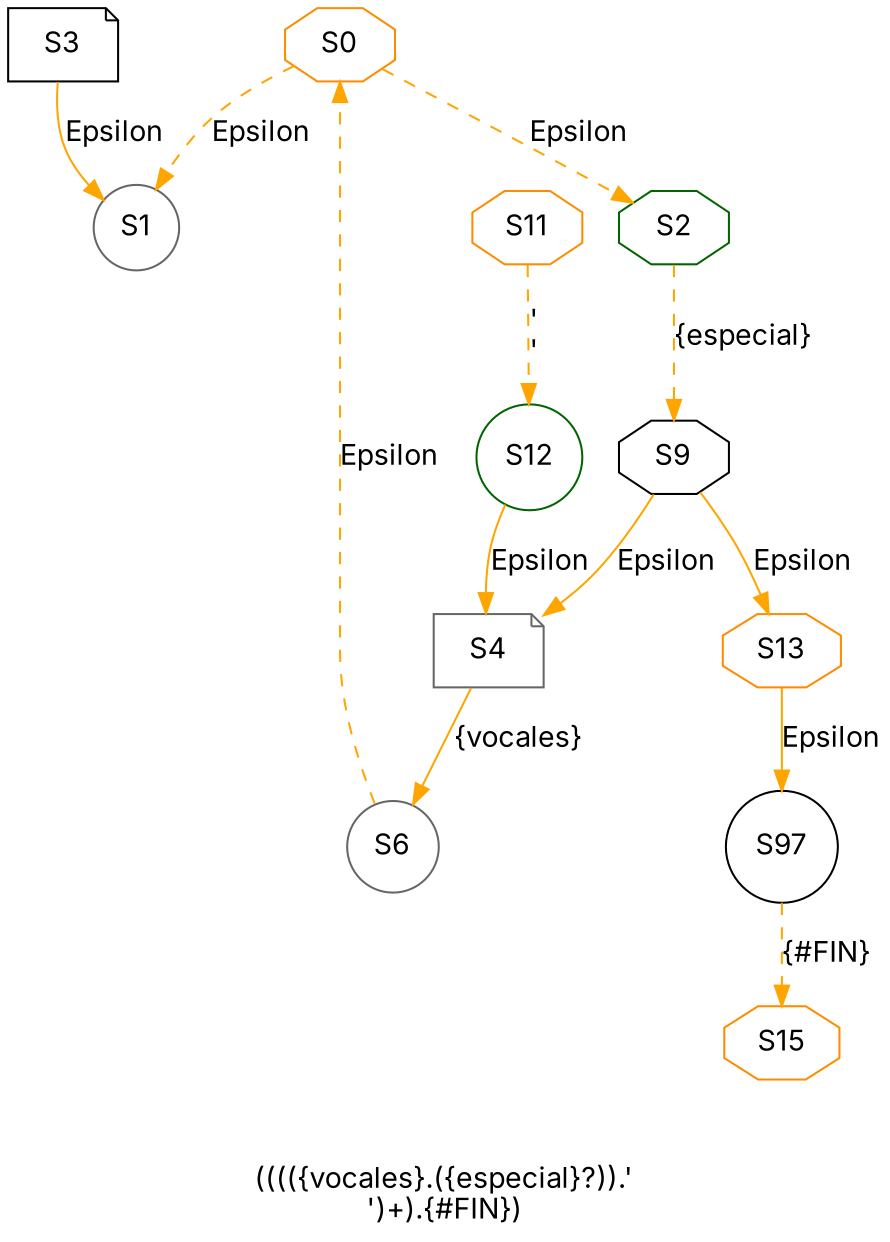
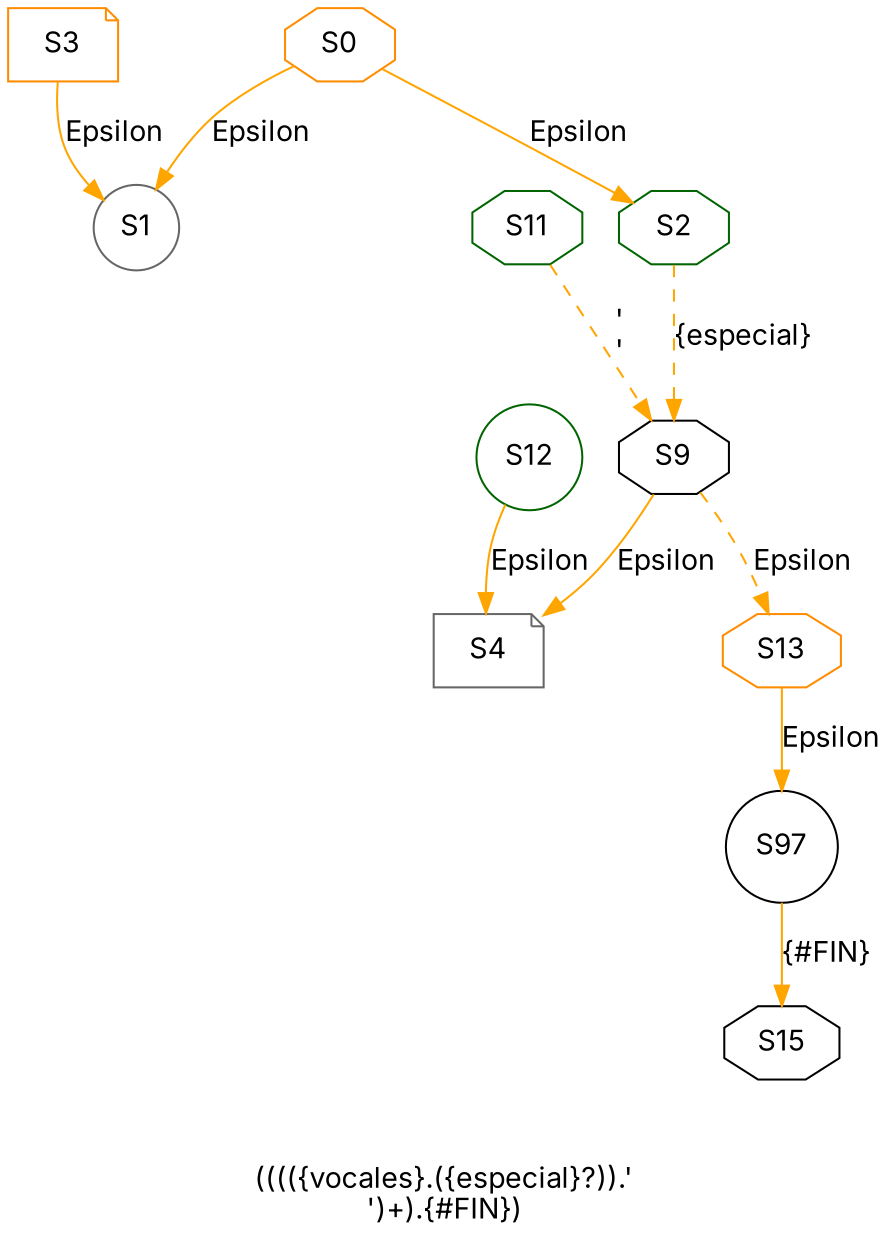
  digraph {
    fontname=Inter
    label="(((({vocales}.({especial}?)).'\n')+).{#FIN})"
    rankdir=TB
    node [color=darkorange fontname=Inter shape=octagon]
    edge [color=orange fontname=Inter style=solid]
    n1 [label=S0]
    n2 [color=gray40 label=S1 shape=circle]
    n3 [color=darkgreen label=S2]
    n4 [color=black label=S9]
-   n5 [label=S11]
-   n6 [color=black label=S3 shape=note]
+   n5 [color=darkgreen label=S11]
+   n6 [label=S3 shape=note]
    n7 [color=gray40 label=S4 shape=note]
-   n8 [color=gray40 label=S6 shape=circle]
    n9 [label=S13]
    n10 [color=black label=S97 shape=circle]
    n11 [color=darkgreen label=S12 shape=circle]
-   n12 [label=S15]
-   n1 -> n2 [label=Epsilon style=dashed]
-   n1 -> n3 [label=Epsilon style=dashed]
+   n12 [color=black label=S15]
+   n1 -> n2 [label=Epsilon]
+   n1 -> n3 [label=Epsilon]
    n3 -> n4 [label="{especial}" style=dashed]
    n4 -> n7 [label=Epsilon]
-   n4 -> n9 [label=Epsilon]
-   n5 -> n11 [label="'\n'" style=dashed]
+   n4 -> n9 [label=Epsilon style=dashed]
+   n5 -> n4 [label="'\n'" style=dashed]
    n6 -> n2 [label=Epsilon]
-   n7 -> n8 [label="{vocales}"]
-   n8 -> n1 [label=Epsilon style=dashed]
    n9 -> n10 [label=Epsilon]
-   n10 -> n12 [label="{#FIN}" style=dashed]
+   n10 -> n12 [label="{#FIN}"]
    n11 -> n7 [label=Epsilon]
  }
